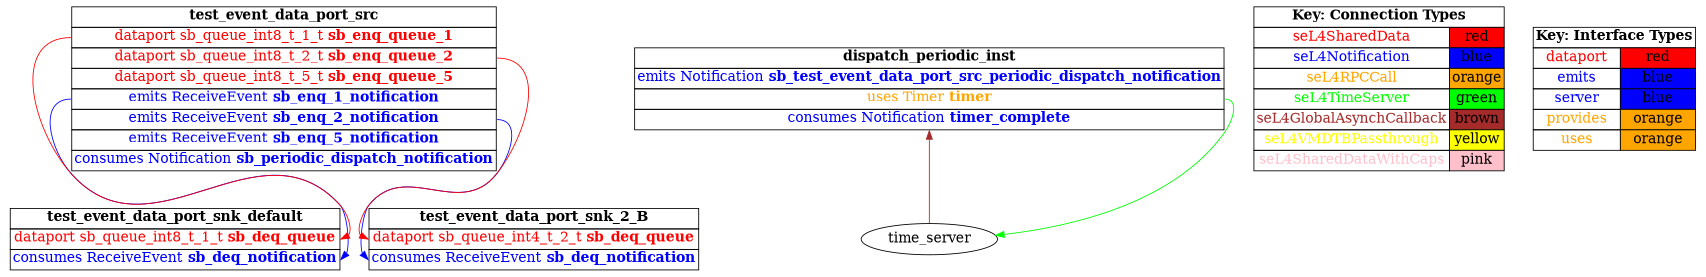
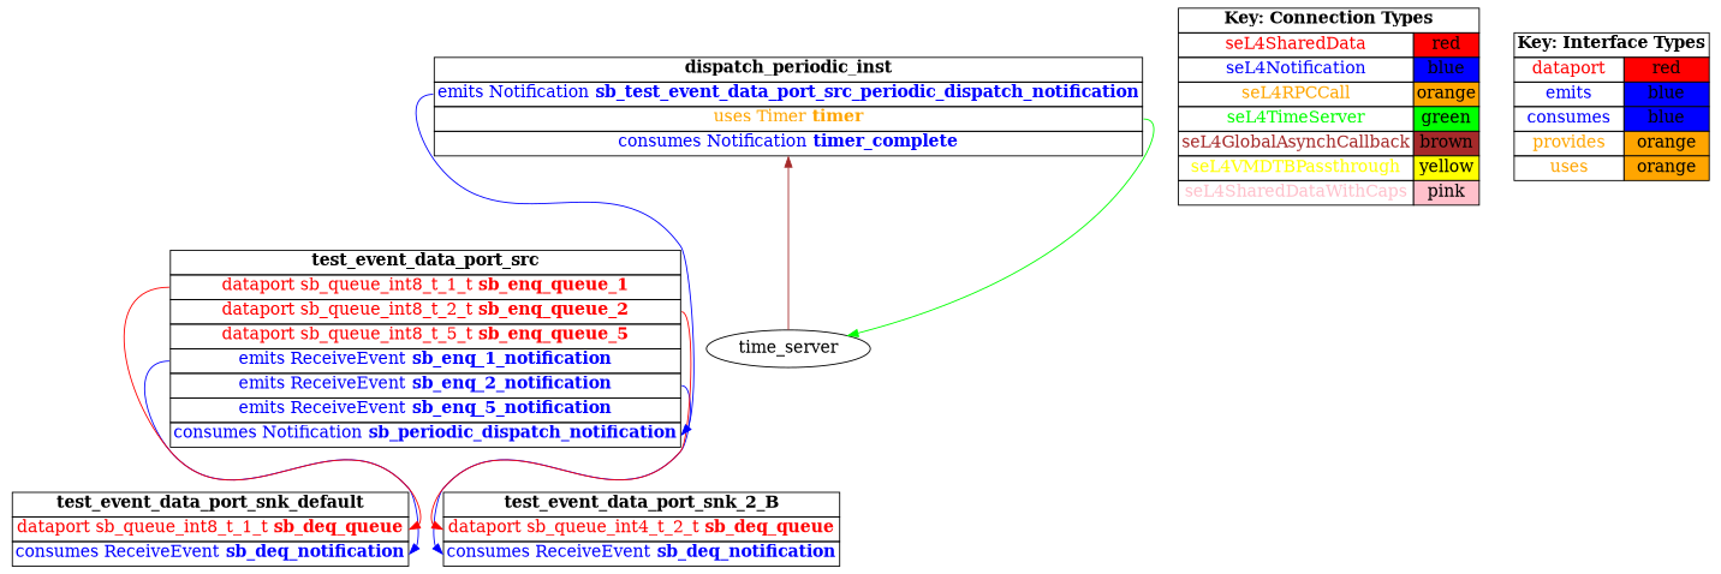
  digraph {
    rankdir=TB
    node [fontsize=16 shape=plaintext]
    edge [color=blue headport=sb_deq_notification]
    n1 [label=<     <TABLE BORDER="0" CELLBORDER="1" CELLSPACING="0">       <TR><TD><B>test_event_data_port_src</B></TD></TR>       <TR><TD PORT="sb_enq_queue_1"><FONT COLOR="red">dataport sb_queue_int8_t_1_t <B>sb_enq_queue_1</B></FONT></TD></TR>       <TR><TD PORT="sb_enq_queue_2"><FONT COLOR="red">dataport sb_queue_int8_t_2_t <B>sb_enq_queue_2</B></FONT></TD></TR>       <TR><TD PORT="sb_enq_queue_5"><FONT COLOR="red">dataport sb_queue_int8_t_5_t <B>sb_enq_queue_5</B></FONT></TD></TR>       <TR><TD PORT="sb_enq_1_notification"><FONT COLOR="blue">emits ReceiveEvent <B>sb_enq_1_notification</B></FONT></TD></TR>       <TR><TD PORT="sb_enq_2_notification"><FONT COLOR="blue">emits ReceiveEvent <B>sb_enq_2_notification</B></FONT></TD></TR>       <TR><TD PORT="sb_enq_5_notification"><FONT COLOR="blue">emits ReceiveEvent <B>sb_enq_5_notification</B></FONT></TD></TR>       <TR><TD PORT="sb_periodic_dispatch_notification"><FONT COLOR="blue">consumes Notification <B>sb_periodic_dispatch_notification</B></FONT></TD></TR>"     </TABLE>   >]
    n2 [label=<     <TABLE BORDER="0" CELLBORDER="1" CELLSPACING="0">       <TR><TD><B>test_event_data_port_snk_default</B></TD></TR>       <TR><TD PORT="sb_deq_queue"><FONT COLOR="red">dataport sb_queue_int8_t_1_t <B>sb_deq_queue</B></FONT></TD></TR>       <TR><TD PORT="sb_deq_notification"><FONT COLOR="blue">consumes ReceiveEvent <B>sb_deq_notification</B></FONT></TD></TR>"     </TABLE>   >]
    n3 [label=<     <TABLE BORDER="0" CELLBORDER="1" CELLSPACING="0">       <TR><TD><B>test_event_data_port_snk_2_B</B></TD></TR>       <TR><TD PORT="sb_deq_queue"><FONT COLOR="red">dataport sb_queue_int4_t_2_t <B>sb_deq_queue</B></FONT></TD></TR>       <TR><TD PORT="sb_deq_notification"><FONT COLOR="blue">consumes ReceiveEvent <B>sb_deq_notification</B></FONT></TD></TR>"     </TABLE>   >]
    n4 [label=<     <TABLE BORDER="0" CELLBORDER="1" CELLSPACING="0">       <TR><TD><B>dispatch_periodic_inst</B></TD></TR>       <TR><TD PORT="sb_test_event_data_port_src_periodic_dispatch_notification"><FONT COLOR="blue">emits Notification <B>sb_test_event_data_port_src_periodic_dispatch_notification</B></FONT></TD></TR>       <TR><TD PORT="timer"><FONT COLOR="orange">uses Timer <B>timer</B></FONT></TD></TR>       <TR><TD PORT="timer_complete"><FONT COLOR="blue">consumes Notification <B>timer_complete</B></FONT></TD></TR>"     </TABLE>   >]
    time_server [shape=ellipse]
    n6 [label=<    <TABLE BORDER="0" CELLBORDER="1" CELLSPACING="0">      <TR><TD COLSPAN="2"><B>Key: Connection Types</B></TD></TR>      <TR><TD><FONT COLOR="red">seL4SharedData</FONT></TD><TD BGCOLOR="red">red</TD></TR>      <TR><TD><FONT COLOR="blue">seL4Notification</FONT></TD><TD BGCOLOR="blue">blue</TD></TR>      <TR><TD><FONT COLOR="orange">seL4RPCCall</FONT></TD><TD BGCOLOR="orange">orange</TD></TR>      <TR><TD><FONT COLOR="green">seL4TimeServer</FONT></TD><TD BGCOLOR="green">green</TD></TR>      <TR><TD><FONT COLOR="brown">seL4GlobalAsynchCallback</FONT></TD><TD BGCOLOR="brown">brown</TD></TR>      <TR><TD><FONT COLOR="yellow">seL4VMDTBPassthrough</FONT></TD><TD BGCOLOR="yellow">yellow</TD></TR>      <TR><TD><FONT COLOR="pink">seL4SharedDataWithCaps</FONT></TD><TD BGCOLOR="pink">pink</TD></TR>    </TABLE>   >]
-   n7 [label=<    <TABLE BORDER="0" CELLBORDER="1" CELLSPACING="0">      <TR><TD COLSPAN="2"><B>Key: Interface Types</B></TD></TR>      <TR><TD><FONT COLOR="red">dataport</FONT></TD><TD BGCOLOR="red">red</TD></TR>      <TR><TD><FONT COLOR="blue">emits</FONT></TD><TD BGCOLOR="blue">blue</TD></TR>      <TR><TD><FONT COLOR="blue">server</FONT></TD><TD BGCOLOR="blue">blue</TD></TR>      <TR><TD><FONT COLOR="orange">provides</FONT></TD><TD BGCOLOR="orange">orange</TD></TR>      <TR><TD><FONT COLOR="orange">uses</FONT></TD><TD BGCOLOR="orange">orange</TD></TR>    </TABLE>   >]
+   n7 [label=<    <TABLE BORDER="0" CELLBORDER="1" CELLSPACING="0">      <TR><TD COLSPAN="2"><B>Key: Interface Types</B></TD></TR>      <TR><TD><FONT COLOR="red">dataport</FONT></TD><TD BGCOLOR="red">red</TD></TR>      <TR><TD><FONT COLOR="blue">emits</FONT></TD><TD BGCOLOR="blue">blue</TD></TR>      <TR><TD><FONT COLOR="blue">consumes</FONT></TD><TD BGCOLOR="blue">blue</TD></TR>      <TR><TD><FONT COLOR="orange">provides</FONT></TD><TD BGCOLOR="orange">orange</TD></TR>      <TR><TD><FONT COLOR="orange">uses</FONT></TD><TD BGCOLOR="orange">orange</TD></TR>    </TABLE>   >]
    n1 -> n2 [tailport=sb_enq_1_notification]
    n1 -> n2 [color=red headport=sb_deq_queue tailport=sb_enq_queue_1]
    n1 -> n3 [tailport=sb_enq_2_notification]
    n1 -> n3 [color=red headport=sb_deq_queue tailport=sb_enq_queue_2]
+   n4 -> n1 [headport=sb_periodic_dispatch_notification tailport=sb_test_event_data_port_src_periodic_dispatch_notification]
    n4 -> time_server [color=green headport=the_timer tailport=timer]
    time_server -> n4 [color=brown headport=timer_complete tailport=timer_notification]
  }
